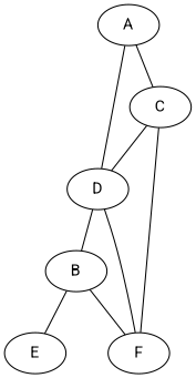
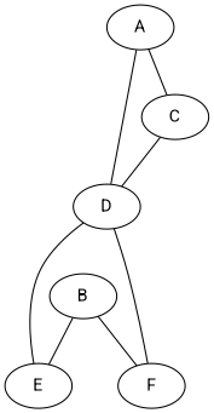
  strict graph {
    fontname=Roboto
    node [fontname=Roboto]
    edge [fontname=Roboto]
    A
    C
    D
    B
    E
    F
    A -- C
    A -- D
    C -- D
-   C -- F
-   D -- B
+   D -- E
    D -- F
    B -- E
    B -- F
  }
